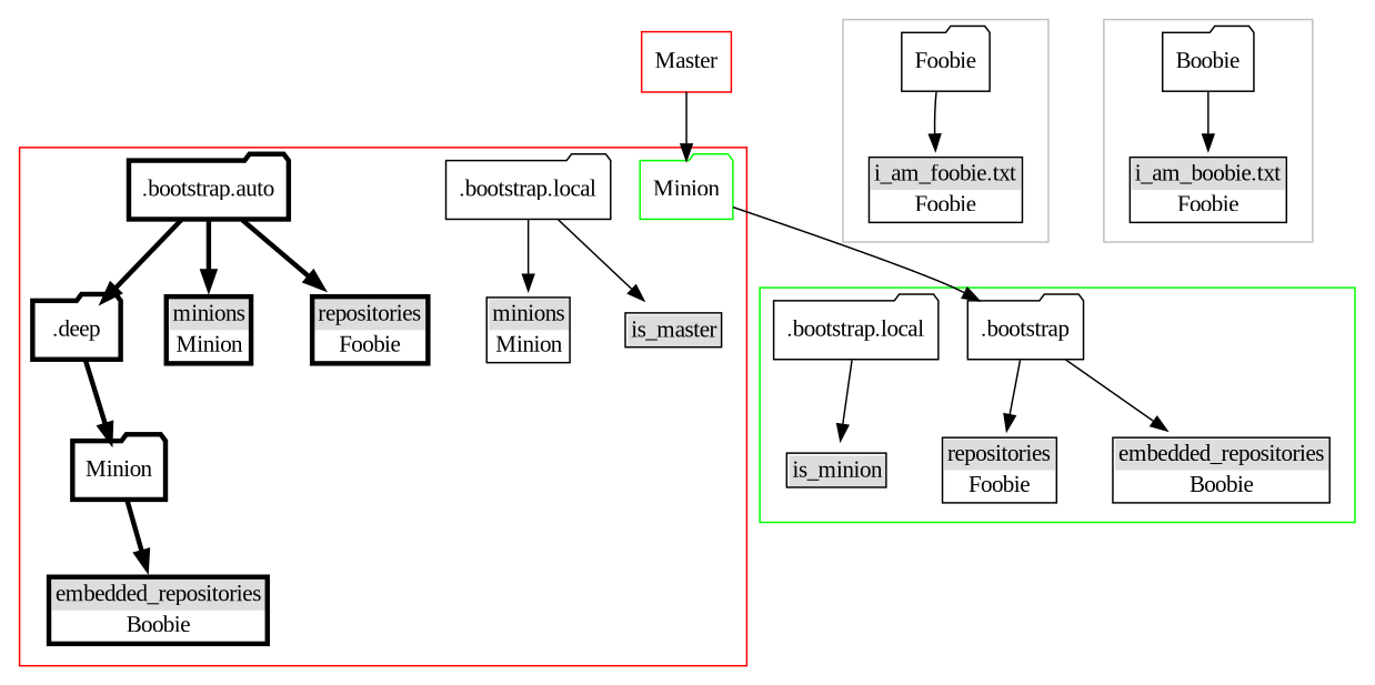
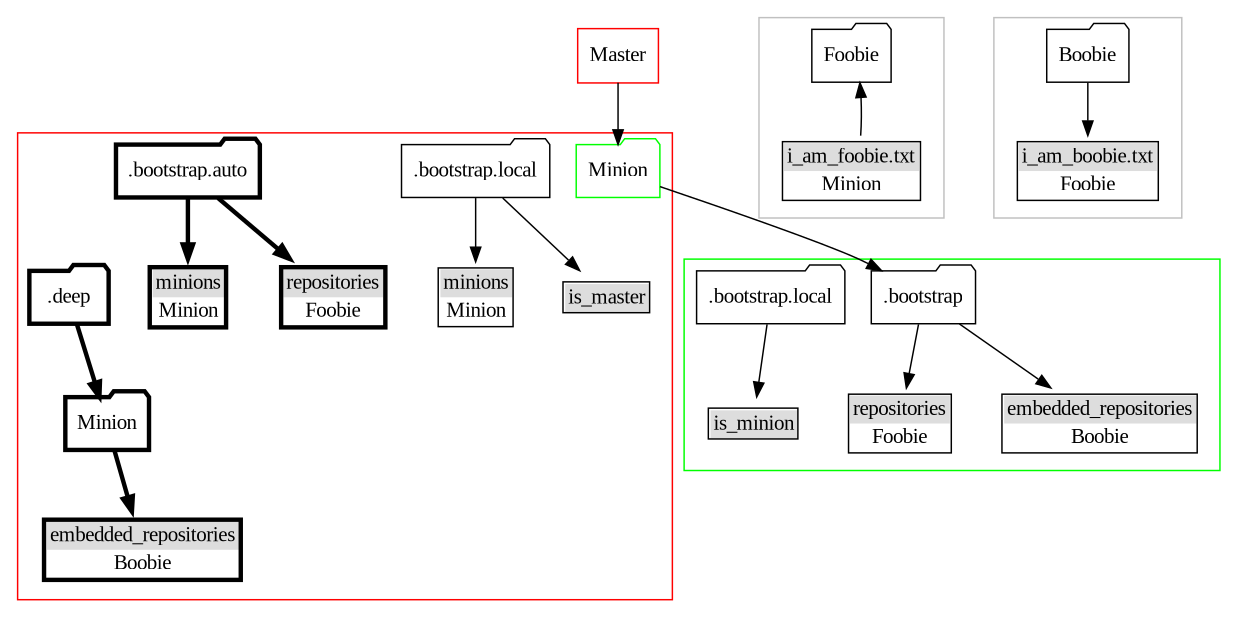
  digraph {
    compound=true
    fontname="Liberation Serif"
    node [fontname="Liberation Serif" shape=none]
    edge [fontname="Liberation Serif"]
    n1 [label=".bootstrap" shape=folder]
    n2 [label=< <TABLE BORDER="1" CELLBORDER="0" CELLSPACING="0"> <TR><TD bgcolor="#DDDDDD">repositories</TD></TR> <TR><TD PORT="f3">Foobie</TD></TR> </TABLE>>]
    n3 [label=< <TABLE BORDER="1" CELLBORDER="0" CELLSPACING="0"> <TR><TD bgcolor="#DDDDDD">embedded_repositories</TD></TR> <TR><TD PORT="f4">Boobie</TD></TR> </TABLE>>]
    n4 [label=".bootstrap.local" shape=folder]
    n5 [label=< <TABLE BORDER="1" CELLBORDER="0" CELLSPACING="0"> <TR><TD bgcolor="#DDDDDD">is_minion</TD></TR> </TABLE>>]
    n6 [color=green label=Minion shape=folder]
    n7 [label=".bootstrap.local" shape=folder]
    n8 [label=< <TABLE BORDER="1" CELLBORDER="0" CELLSPACING="0"> <TR><TD bgcolor="#DDDDDD">minions</TD></TR> <TR><TD PORT="a1">Minion</TD></TR> </TABLE>>]
    n9 [label=< <TABLE BORDER="1" CELLBORDER="0" CELLSPACING="0"> <TR><TD bgcolor="#DDDDDD">is_master</TD></TR> </TABLE>>]
    n10 [label=".bootstrap.auto" penwidth=3 shape=folder]
    n11 [label=".deep" penwidth=3 shape=folder]
    n12 [label=< <TABLE BORDER="3" CELLBORDER="0" CELLSPACING="0"> <TR><TD bgcolor="#DDDDDD">minions</TD></TR> <TR><TD PORT="a2">Minion</TD></TR> </TABLE>>]
    n13 [label=< <TABLE BORDER="3" CELLBORDER="0" CELLSPACING="0"> <TR><TD bgcolor="#DDDDDD">repositories</TD></TR> <TR><TD PORT="a3">Foobie</TD></TR> </TABLE>>]
    n14 [label=Minion penwidth=3 shape=folder]
    n15 [label=< <TABLE BORDER="3" CELLBORDER="0" CELLSPACING="0"> <TR><TD bgcolor="#DDDDDD">embedded_repositories</TD></TR> <TR><TD PORT="f4">Boobie</TD></TR> </TABLE>>]
    n16 [label=Foobie shape=folder]
-   n17 [label=< <TABLE BORDER="1" CELLBORDER="0" CELLSPACING="0"> <TR><TD bgcolor="#DDDDDD">i_am_foobie.txt</TD></TR> <TR><TD PORT="f5">Foobie</TD></TR> </TABLE>>]
+   n17 [label=< <TABLE BORDER="1" CELLBORDER="0" CELLSPACING="0"> <TR><TD bgcolor="#DDDDDD">i_am_foobie.txt</TD></TR> <TR><TD PORT="f5">Minion</TD></TR> </TABLE>>]
    n18 [label=Boobie shape=folder]
    n19 [label=< <TABLE BORDER="1" CELLBORDER="0" CELLSPACING="0"> <TR><TD bgcolor="#DDDDDD">i_am_boobie.txt</TD></TR> <TR><TD PORT="f6">Foobie</TD></TR> </TABLE>>]
    n20 [color=red label=Master shape=record]
    subgraph cluster_1 {
      color=green
      n1
      n2
      n3
      n4
      n5
    }
    subgraph cluster_2 {
      color=red
      n6
      n7
      n8
      n9
      n10
      n11
      n12
      n13
      n14
      n15
    }
    subgraph cluster_3 {
      color=gray
      n16
      n17
    }
    subgraph cluster_4 {
      color=gray
      n18
      n19
    }
    n1 -> n2
    n1 -> n3
    n4 -> n5
    n6 -> n1
    n7 -> n8
    n7 -> n9
-   n10 -> n11 [penwidth=3]
    n10 -> n12 [penwidth=3]
    n10 -> n13 [penwidth=3]
    n11 -> n14 [penwidth=3]
    n14 -> n15 [penwidth=3]
-   n16 -> n17
+   n17 -> n16
    n18 -> n19
    n20 -> n6
  }
